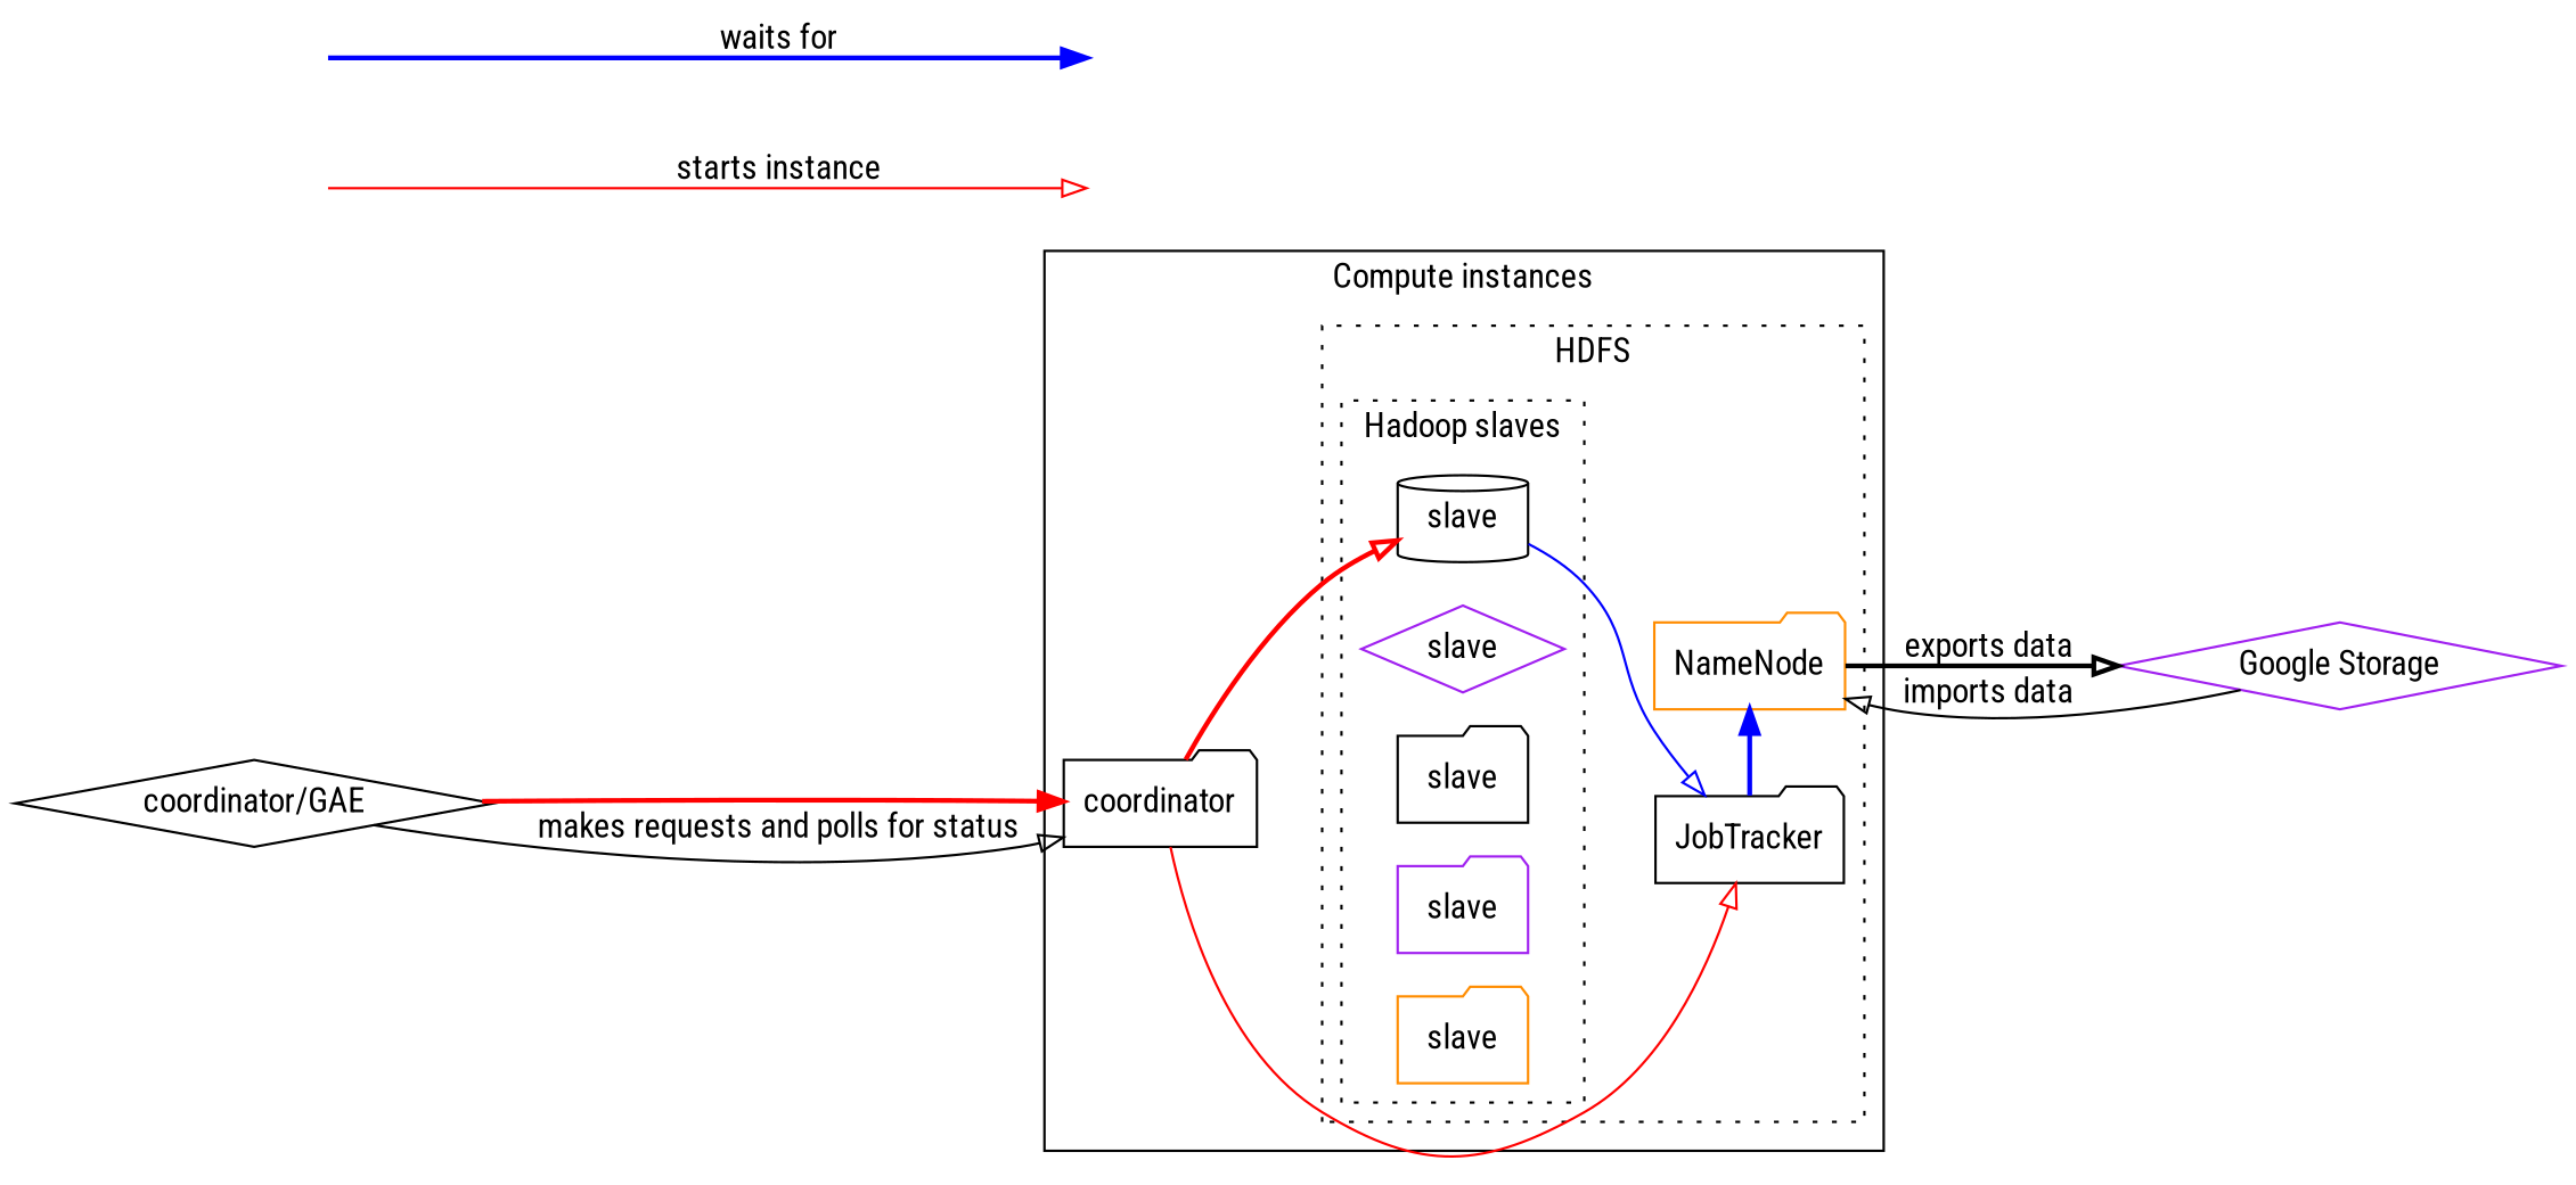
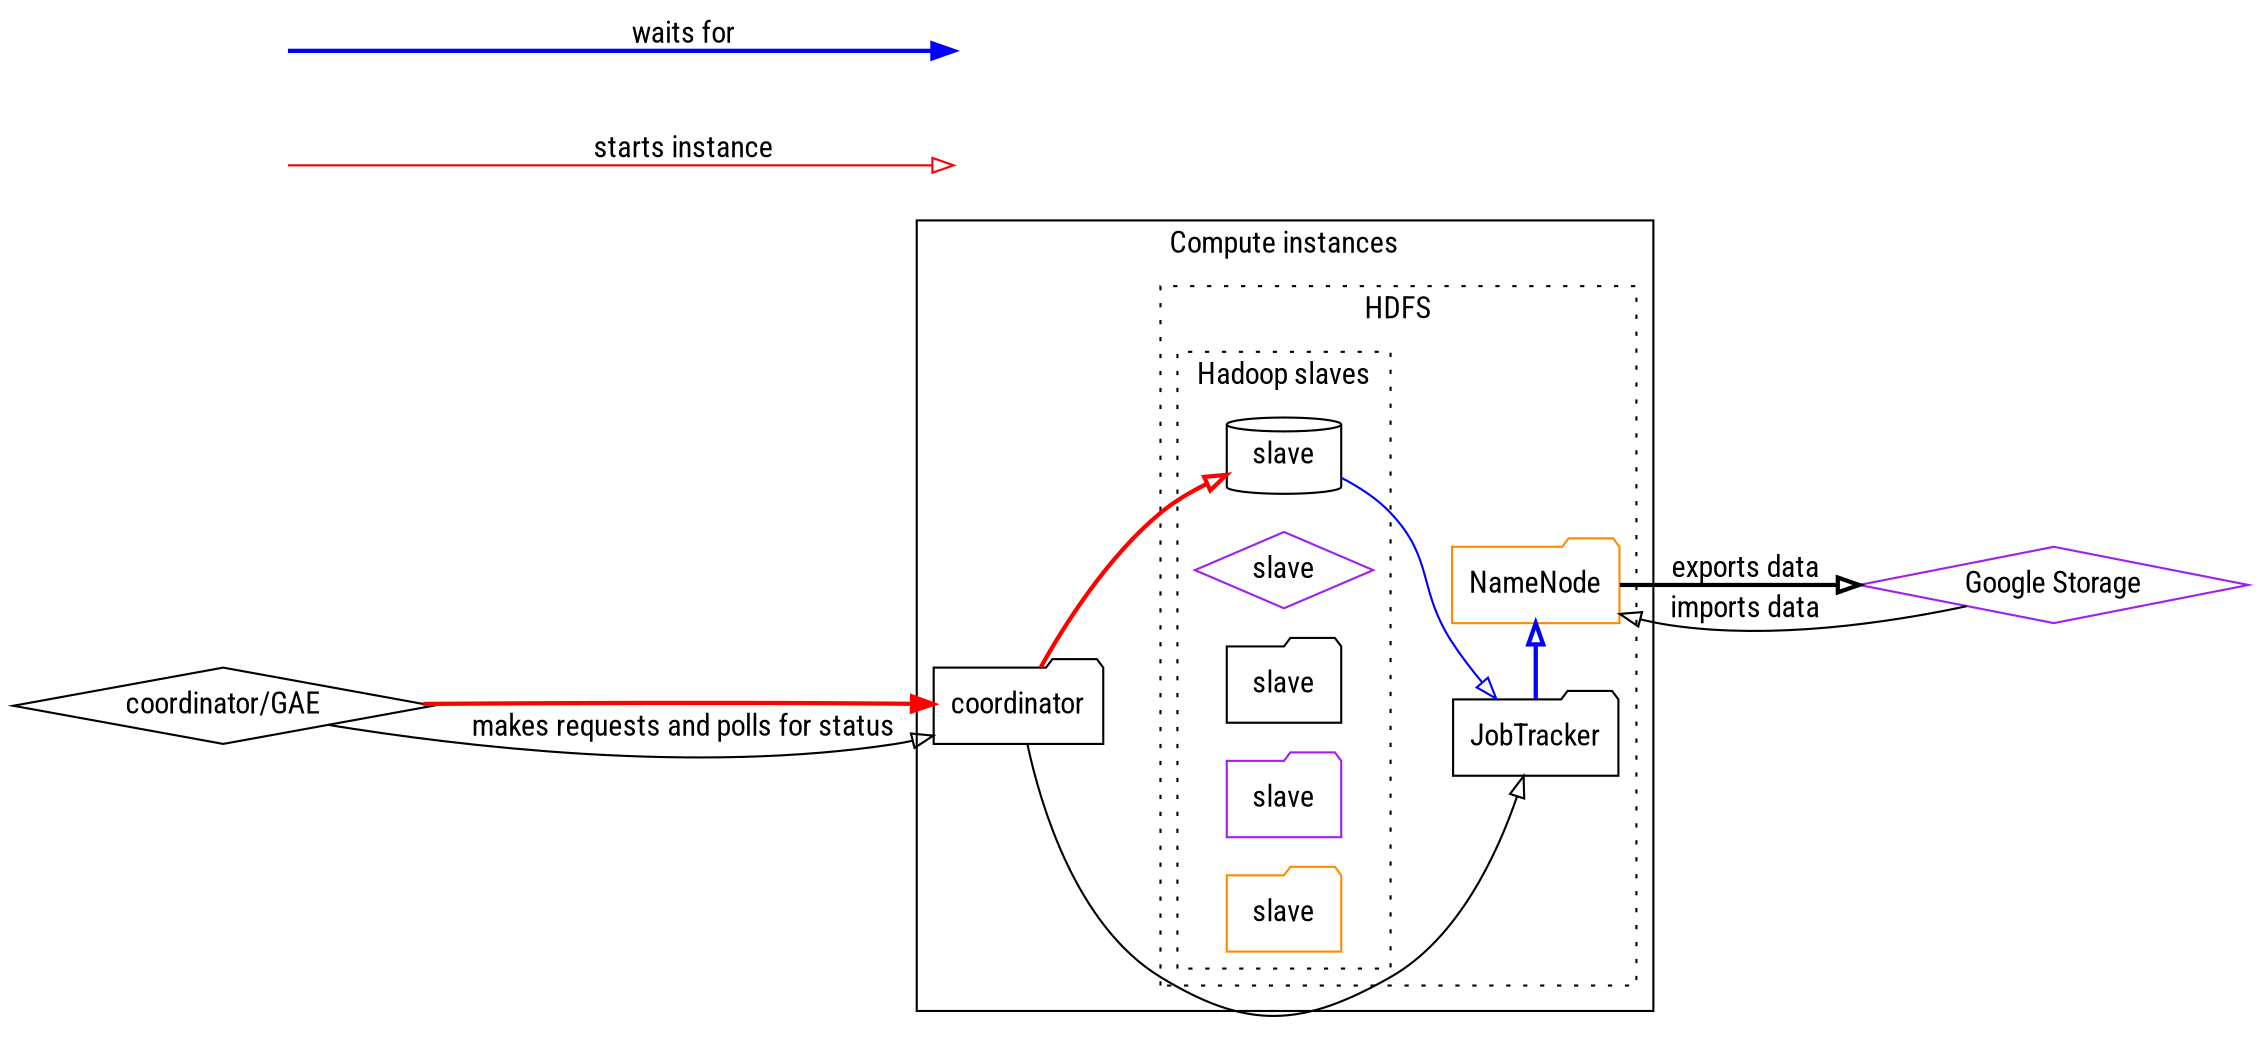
  digraph {
    compound=true
    fontname="Roboto Condensed"
    rankdir=LR
    node [color=black fontname="Roboto Condensed" shape=folder]
    edge [arrowhead=onormal fontname="Roboto Condensed" style=bold color=red]
    n1 [color=darkorange label=NameNode]
    n2 [label=JobTracker]
    n3 [label=slave shape=cylinder]
    n4 [color=purple label=slave shape=diamond]
    n5 [label=slave]
    n6 [color=purple label=slave]
    n7 [color=darkorange label=slave]
    n8 [label=coordinator]
    n9 [color=purple label="Google Storage" shape=diamond]
    fake1 [style=invisible color="" shape=""]
    fake2 [style=invisible color="" shape=""]
    fake3 [style=invisible color="" shape=""]
    fake4 [style=invisible color="" shape=""]
    n14 [label="coordinator/GAE" shape=diamond]
    subgraph cluster_1 {
      label="Compute instances"
      n8
      subgraph cluster_2 {
        label=HDFS
        style=dotted
        subgraph sub_3 {
          label=HDFS
          rank=same
          style=dotted
          n1
          n2
        }
        subgraph cluster_4 {
          label="Hadoop slaves"
          style=dotted
          n3
          n4
          n5
          n6
          n7
        }
      }
    }
    n1 -> n9 [label="exports data" color=""]
-   n2 -> n1 [arrowhead=normal color=blue]
+   n2 -> n1 [color=blue]
    n3 -> n2 [color=blue style=solid]
-   n8 -> n2 [style=solid]
+   n8 -> n2 [color=black style=solid]
    n8 -> n3
    n9 -> n1 [label="imports data" style=solid color=""]
    fake1 -> fake2 [label="starts instance" style=solid]
    fake3 -> fake4 [arrowhead=normal color=blue label="waits for"]
    n14 -> n8 [arrowhead=normal]
    n14 -> n8 [label="makes requests and polls for status" style=solid color=""]
  }
